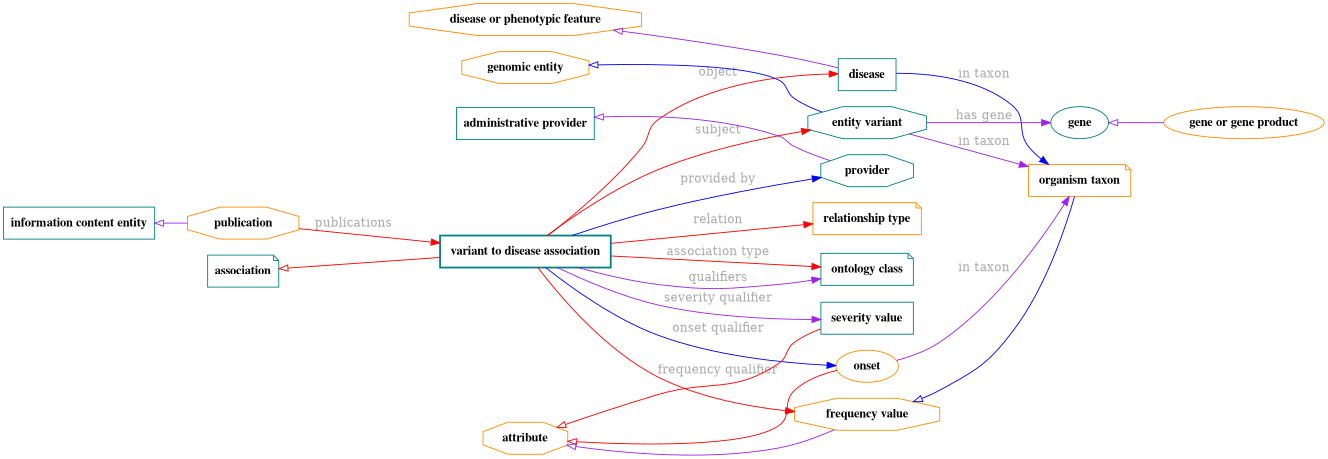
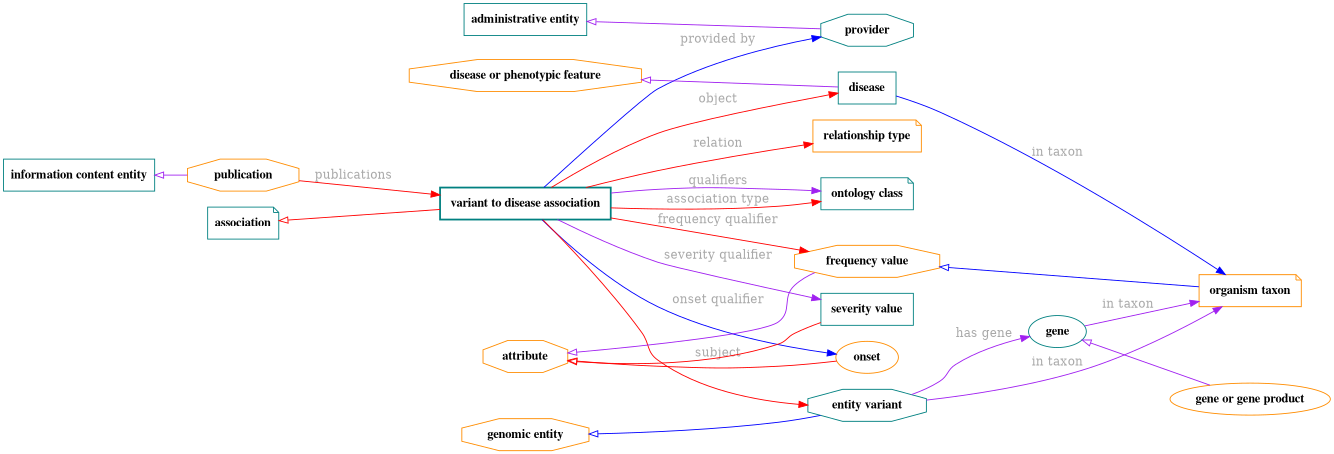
  digraph {
    fontsize=32
    penwidth=5
    rankdir=LR
    node [color=teal fontname="times bold" shape=octagon style=solid]
    edge [color=purple fontcolor=darkgray]
    n1 [label=" variant to disease association " shape=box style=bold]
    n2 [color=darkorange label=" onset " shape=ellipse]
    n3 [label=" severity value " shape=box]
    n4 [color=darkorange label=" frequency value "]
    n5 [label=" provider "]
    n6 [label=" ontology class " shape=note]
    n7 [label=" disease " shape=box]
    n8 [color=darkorange label=" relationship type " shape=note]
    n9 [label="entity variant"]
    n10 [color=darkorange label=" organism taxon " shape=note]
    n11 [color=darkorange label=" publication "]
    n12 [label=" gene " shape=ellipse]
    association [shape=note style=""]
    attribute [color=darkorange style=""]
-   "administrative entity" [shape=box label="administrative provider" style=""]
+   "administrative entity" [shape=box style=""]
    "information content entity" [shape=box style=""]
    "disease or phenotypic feature" [color=darkorange style=""]
    "gene or gene product" [color=darkorange shape=ellipse style=""]
    "genomic entity" [color=darkorange style=""]
    n1 -> n2 [color=blue label="onset qualifier"]
    n1 -> n3 [label="severity qualifier"]
    n1 -> n4 [color=red label="frequency qualifier"]
    n1 -> n5 [color=blue label="provided by"]
    n1 -> n6 [label=qualifiers]
    n1 -> n6 [color=red label="association type"]
    n1 -> n7 [color=red label=object]
    n1 -> n8 [color=red label=relation]
    n1 -> n9 [color=red label=subject]
    n4 -> n10 [arrowtail=onormal color=blue dir=back]
    n7 -> n10 [color=blue label="in taxon"]
    n9 -> n10 [label="in taxon"]
    n9 -> n12 [label="has gene"]
    n11 -> n1 [color=red label=publications]
-   n2 -> n10 [label="in taxon"]
+   n12 -> n10 [label="in taxon"]
    n12 -> "gene or gene product" [arrowtail=onormal dir=back]
    association -> n1 [arrowtail=onormal color=red dir=back]
    attribute -> n2 [arrowtail=onormal color=red dir=back]
    attribute -> n3 [arrowtail=onormal color=red dir=back]
    attribute -> n4 [arrowtail=onormal dir=back]
    "administrative entity" -> n5 [arrowtail=onormal dir=back]
    "information content entity" -> n11 [arrowtail=onormal dir=back]
    "disease or phenotypic feature" -> n7 [arrowtail=onormal dir=back]
    "genomic entity" -> n9 [arrowtail=onormal color=blue dir=back]
  }
